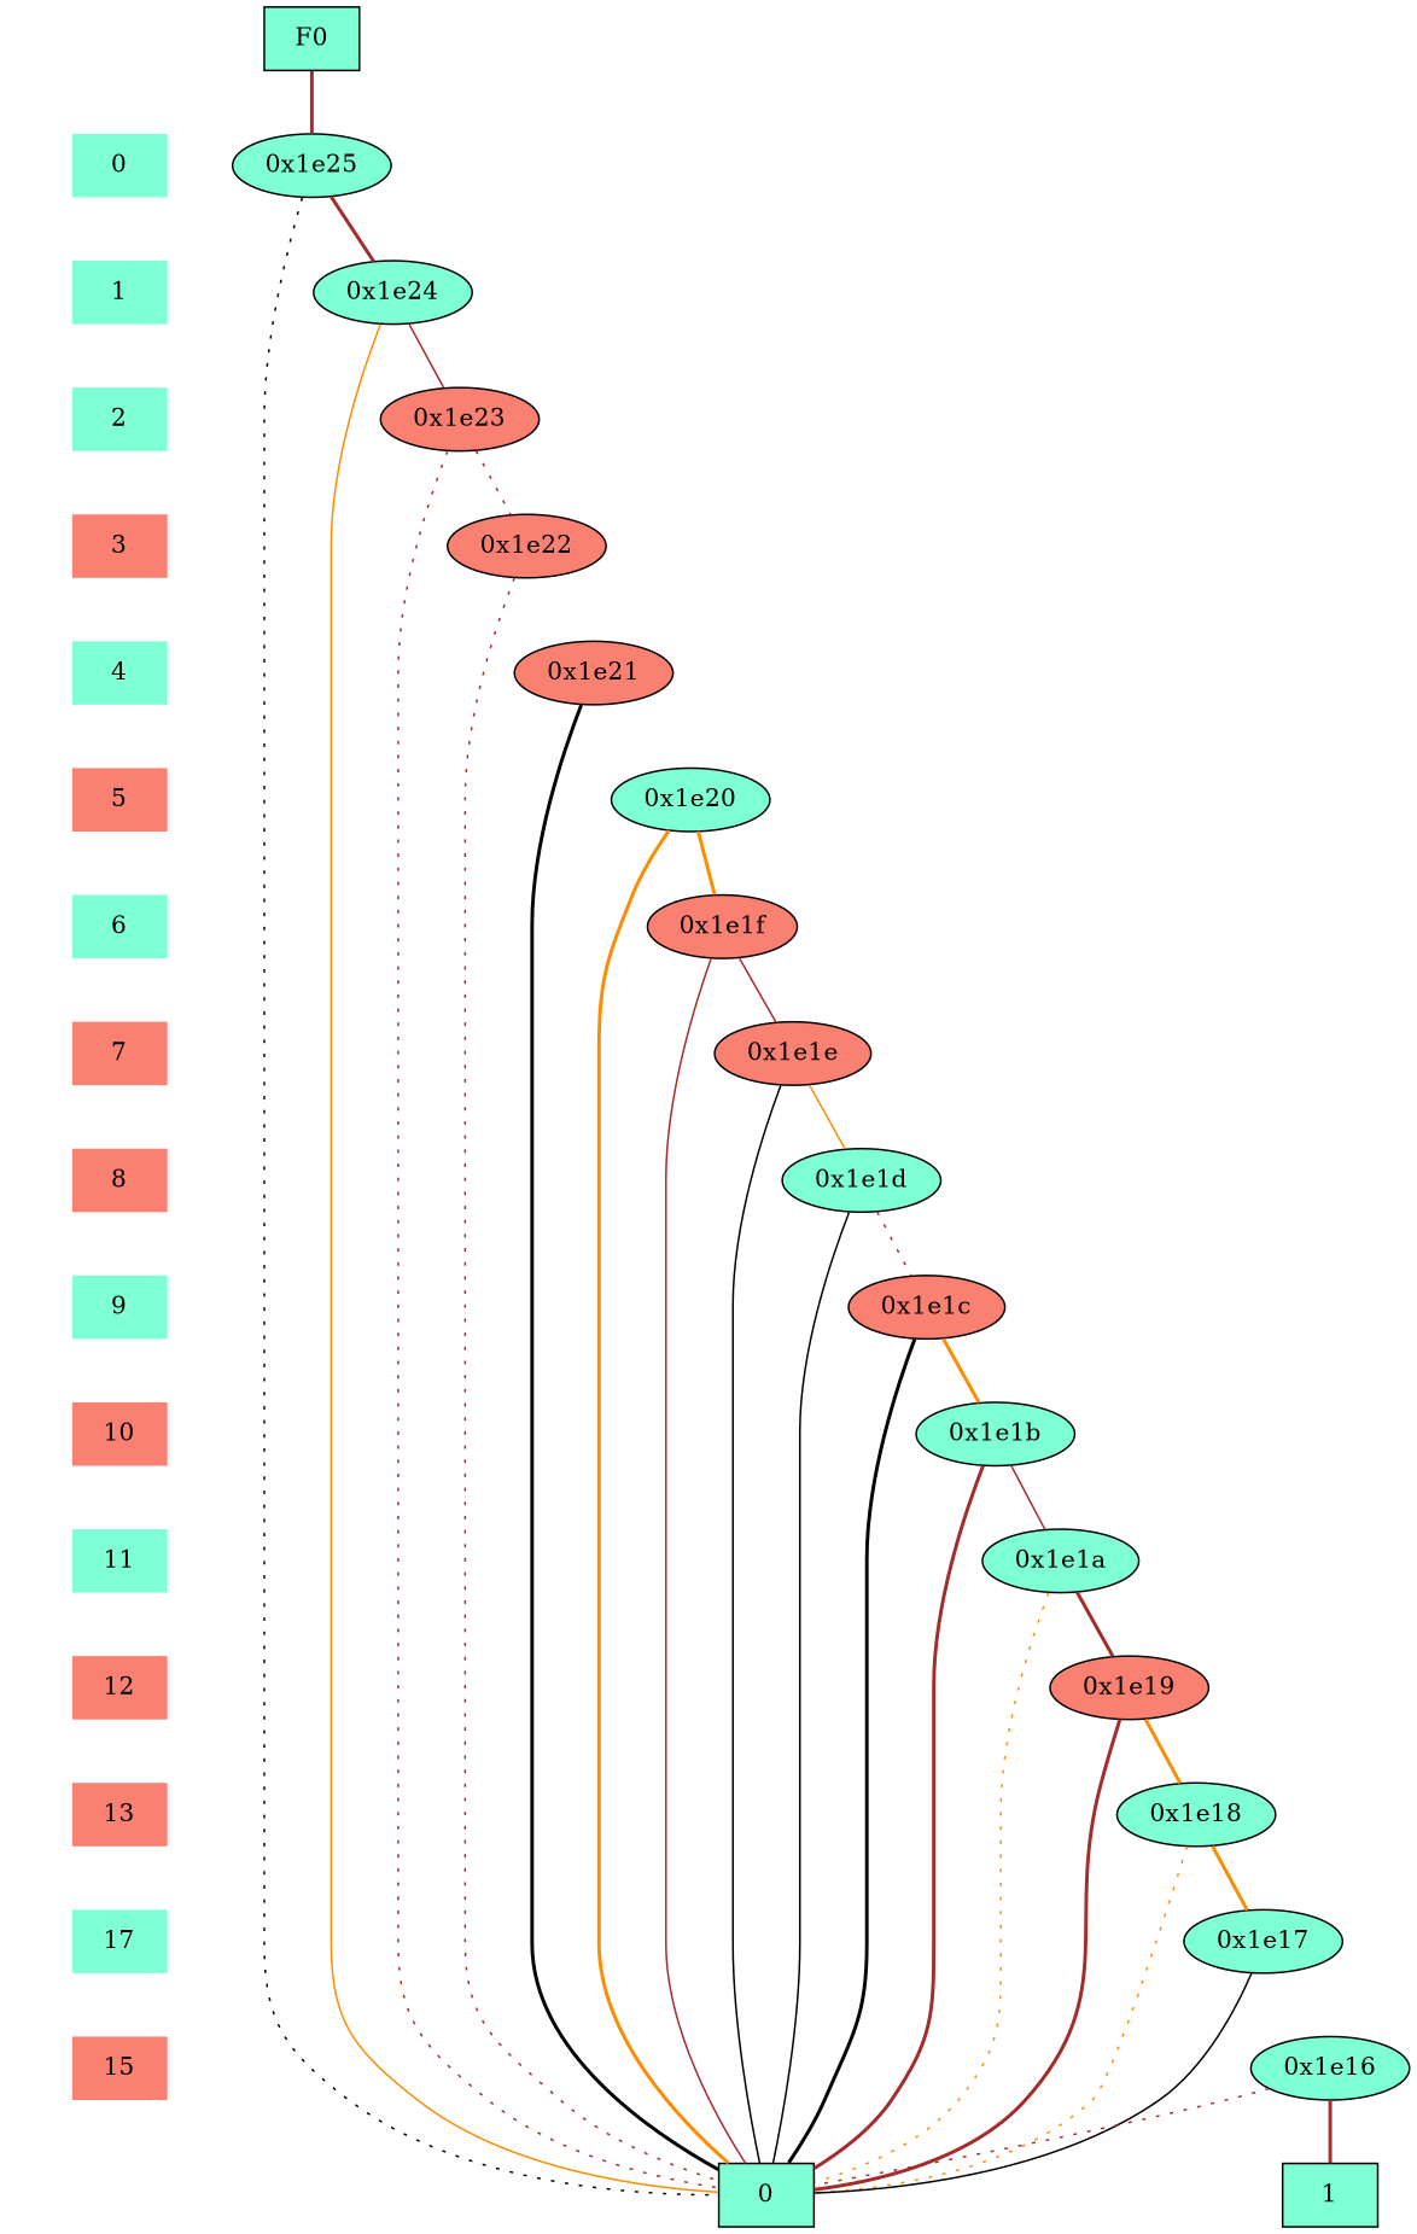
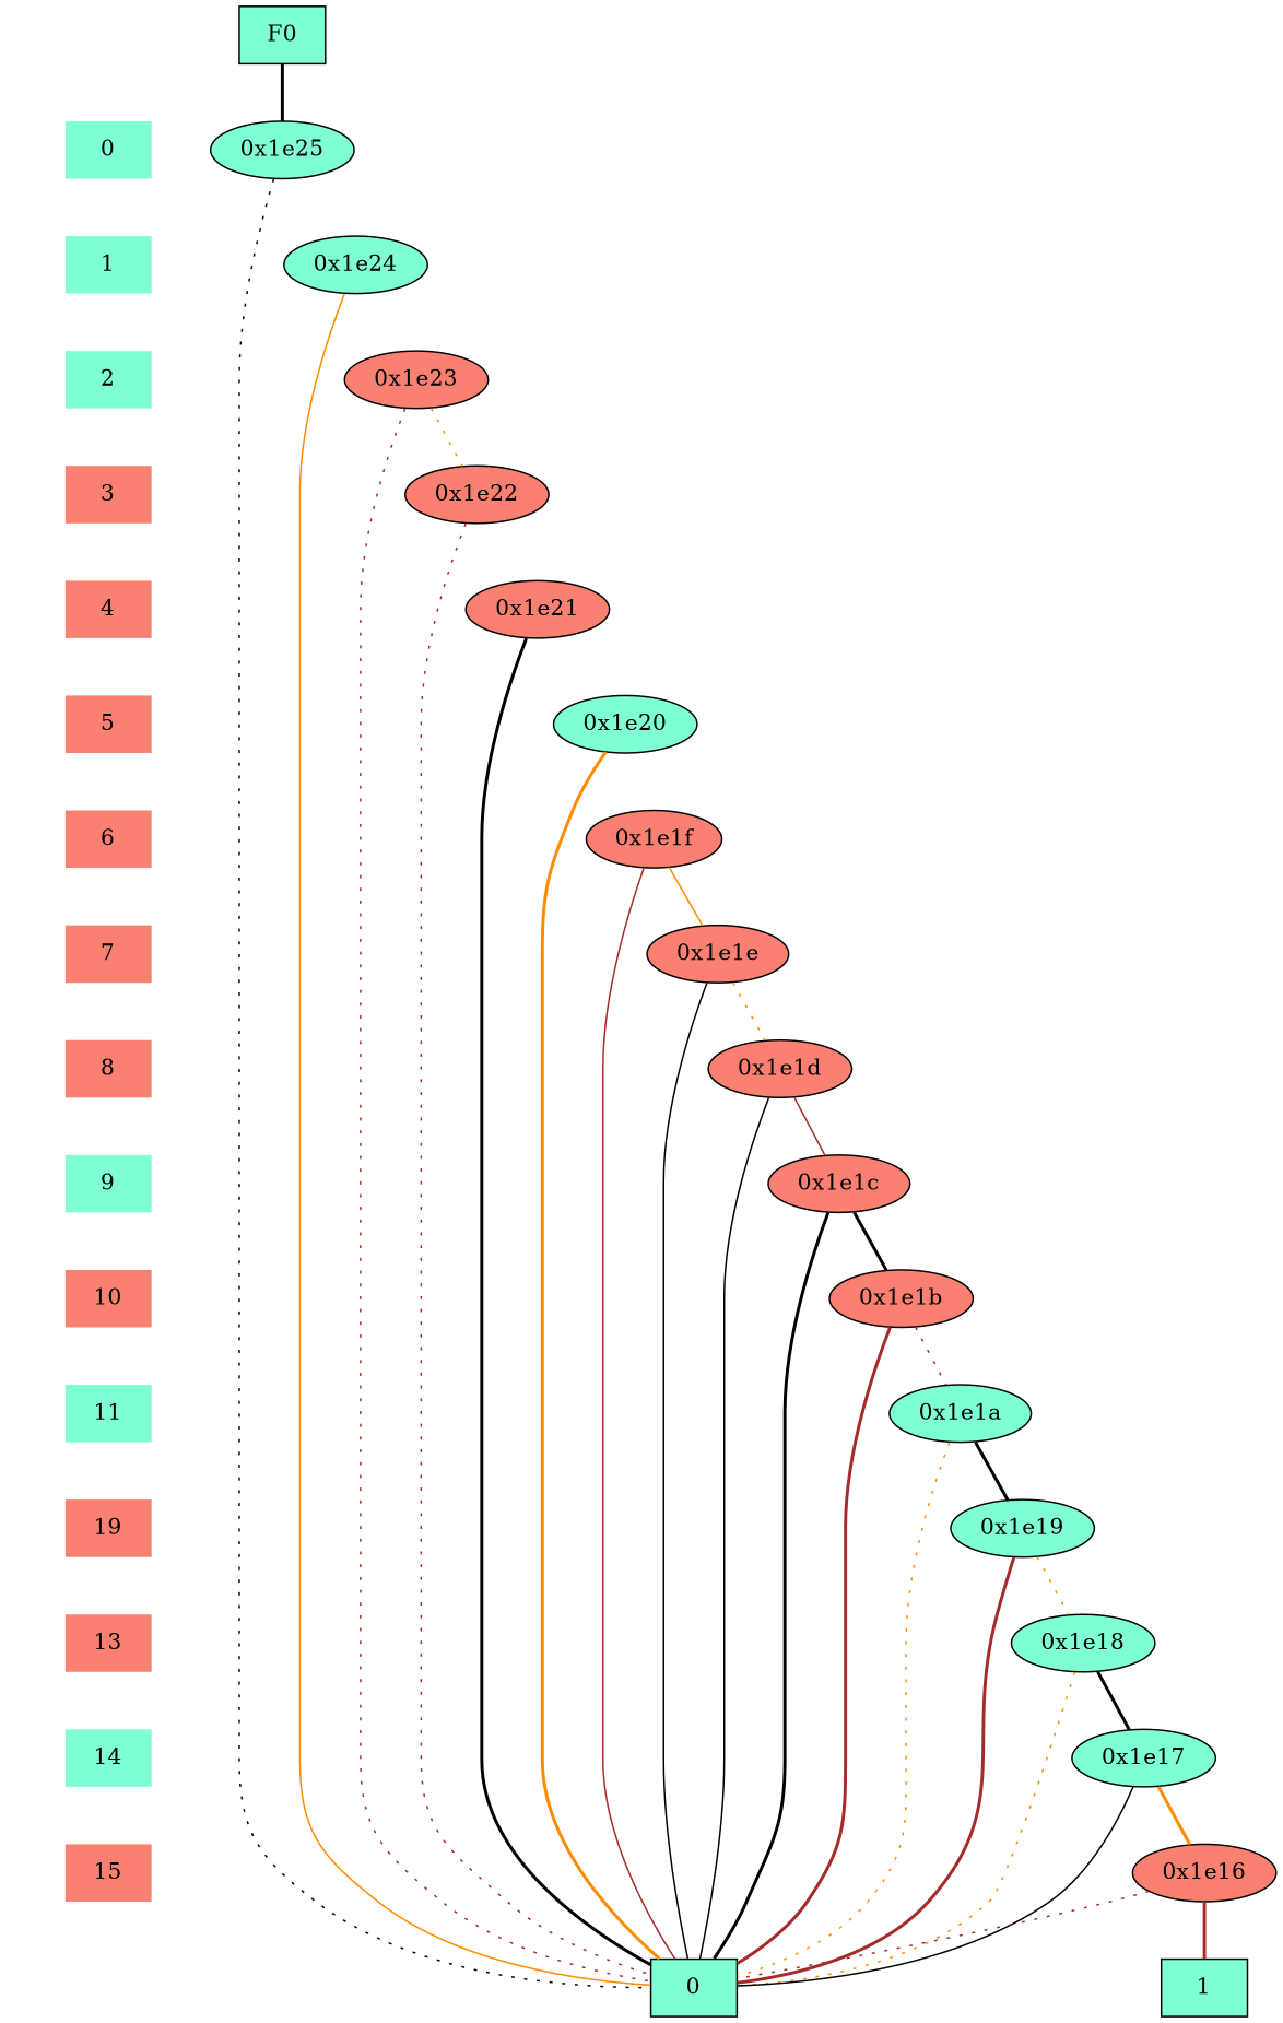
  digraph {
    node [shape=plaintext style=filled fillcolor=salmon]
    edge [dir=none style=invis]
    "CONST NODES" [style=invis fillcolor=""]
    " 0 " [fillcolor=aquamarine]
    " 1 " [fillcolor=aquamarine]
    " 2 " [fillcolor=aquamarine]
    " 3 "
-   " 4 " [fillcolor=aquamarine]
+   " 4 "
    " 5 "
-   " 6 " [fillcolor=aquamarine]
+   " 6 "
    " 7 "
    " 8 "
    " 9 " [fillcolor=aquamarine]
    " 10 "
    " 11 " [fillcolor=aquamarine]
-   " 12 "
+   " 12 " [label=19]
    " 13 "
-   " 14 " [fillcolor=aquamarine label=17]
+   " 14 " [fillcolor=aquamarine]
    " 15 "
    F0 [fillcolor=aquamarine shape=box]
    "0x1e25" [fillcolor=aquamarine shape=""]
    "0x1e24" [fillcolor=aquamarine shape=""]
    "0x1e23" [shape=""]
    "0x1e22" [shape=""]
    "0x1e21" [shape=""]
    "0x1e20" [fillcolor=aquamarine shape=""]
    "0x1e1f" [shape=""]
    "0x1e1e" [shape=""]
-   "0x1e1d" [fillcolor=aquamarine shape=""]
+   "0x1e1d" [shape=""]
    "0x1e1c" [shape=""]
-   "0x1e1b" [fillcolor=aquamarine shape=""]
+   "0x1e1b" [shape=""]
    "0x1e1a" [fillcolor=aquamarine shape=""]
-   "0x1e19" [shape=""]
+   "0x1e19" [fillcolor=aquamarine shape=""]
    "0x1e18" [fillcolor=aquamarine shape=""]
    "0x1e17" [fillcolor=aquamarine shape=""]
-   "0x1e16" [fillcolor=aquamarine shape=""]
+   "0x1e16" [shape=""]
    n35 [fillcolor=aquamarine label=0 shape=box]
    n36 [fillcolor=aquamarine label=1 shape=box]
    subgraph sub_1 {
      "CONST NODES"
      " 0 "
      " 1 "
      " 2 "
      " 3 "
      " 4 "
      " 5 "
      " 6 "
      " 7 "
      " 8 "
      " 9 "
      " 10 "
      " 11 "
      " 12 "
      " 13 "
      " 14 "
      " 15 "
    }
    subgraph sub_2 {
      rank=same
      F0
    }
    subgraph sub_3 {
      rank=same
      " 0 "
      "0x1e25"
    }
    subgraph sub_4 {
      rank=same
      " 1 "
      "0x1e24"
    }
    subgraph sub_5 {
      rank=same
      " 2 "
      "0x1e23"
    }
    subgraph sub_6 {
      rank=same
      " 3 "
      "0x1e22"
    }
    subgraph sub_7 {
      rank=same
      " 4 "
      "0x1e21"
    }
    subgraph sub_8 {
      rank=same
      " 5 "
      "0x1e20"
    }
    subgraph sub_9 {
      rank=same
      " 6 "
      "0x1e1f"
    }
    subgraph sub_10 {
      rank=same
      " 7 "
      "0x1e1e"
    }
    subgraph sub_11 {
      rank=same
      " 8 "
      "0x1e1d"
    }
    subgraph sub_12 {
      rank=same
      " 9 "
      "0x1e1c"
    }
    subgraph sub_13 {
      rank=same
      " 10 "
      "0x1e1b"
    }
    subgraph sub_14 {
      rank=same
      " 11 "
      "0x1e1a"
    }
    subgraph sub_15 {
      rank=same
      " 12 "
      "0x1e19"
    }
    subgraph sub_16 {
      rank=same
      " 13 "
      "0x1e18"
    }
    subgraph sub_17 {
      rank=same
      " 14 "
      "0x1e17"
    }
    subgraph sub_18 {
      rank=same
      " 15 "
      "0x1e16"
    }
    subgraph sub_19 {
      rank=same
      "CONST NODES"
      subgraph sub_20 {
        rank=same
        n35
        n36
      }
    }
    " 0 " -> " 1 "
    " 1 " -> " 2 "
    " 2 " -> " 3 "
    " 3 " -> " 4 "
    " 4 " -> " 5 "
    " 5 " -> " 6 "
    " 6 " -> " 7 "
    " 7 " -> " 8 "
    " 8 " -> " 9 "
    " 9 " -> " 10 "
    " 10 " -> " 11 "
    " 11 " -> " 12 "
    " 12 " -> " 13 "
    " 13 " -> " 14 "
    " 14 " -> " 15 "
    " 15 " -> "CONST NODES"
-   F0 -> "0x1e25" [color=brown style=bold]
-   "0x1e25" -> "0x1e24" [color=brown style=bold]
+   F0 -> "0x1e25" [color=black style=bold]
    "0x1e25" -> n35 [color=black style=dotted]
-   "0x1e24" -> "0x1e23" [color=brown style=solid]
    "0x1e24" -> n35 [color=darkorange style=solid]
-   "0x1e23" -> "0x1e22" [color=brown style=dotted]
+   "0x1e23" -> "0x1e22" [color=darkorange style=dotted]
    "0x1e23" -> n35 [color=brown style=dotted]
    "0x1e22" -> n35 [color=brown style=dotted]
    "0x1e21" -> n35 [color=black style=bold]
-   "0x1e20" -> "0x1e1f" [color=darkorange style=bold]
    "0x1e20" -> n35 [color=darkorange style=bold]
-   "0x1e1f" -> "0x1e1e" [color=brown style=solid]
+   "0x1e1f" -> "0x1e1e" [color=darkorange style=solid]
    "0x1e1f" -> n35 [color=brown style=solid]
-   "0x1e1e" -> "0x1e1d" [color=darkorange style=solid]
+   "0x1e1e" -> "0x1e1d" [color=darkorange style=dotted]
    "0x1e1e" -> n35 [color=black style=solid]
-   "0x1e1d" -> "0x1e1c" [color=brown style=dotted]
+   "0x1e1d" -> "0x1e1c" [color=brown style=solid]
    "0x1e1d" -> n35 [color=black style=solid]
-   "0x1e1c" -> "0x1e1b" [color=darkorange style=bold]
+   "0x1e1c" -> "0x1e1b" [color=black style=bold]
    "0x1e1c" -> n35 [color=black style=bold]
-   "0x1e1b" -> "0x1e1a" [color=brown style=solid]
+   "0x1e1b" -> "0x1e1a" [color=brown style=dotted]
    "0x1e1b" -> n35 [color=brown style=bold]
-   "0x1e1a" -> "0x1e19" [color=brown style=bold]
+   "0x1e1a" -> "0x1e19" [color=black style=bold]
    "0x1e1a" -> n35 [color=darkorange style=dotted]
-   "0x1e19" -> "0x1e18" [color=darkorange style=bold]
+   "0x1e19" -> "0x1e18" [color=darkorange style=dotted]
    "0x1e19" -> n35 [color=brown style=bold]
-   "0x1e18" -> "0x1e17" [color=darkorange style=bold]
+   "0x1e18" -> "0x1e17" [color=black style=bold]
    "0x1e18" -> n35 [color=darkorange style=dotted]
+   "0x1e17" -> "0x1e16" [color=darkorange style=bold]
    "0x1e17" -> n35 [color=black style=solid]
    "0x1e16" -> n35 [color=brown style=dotted]
    "0x1e16" -> n36 [color=brown style=bold]
  }
